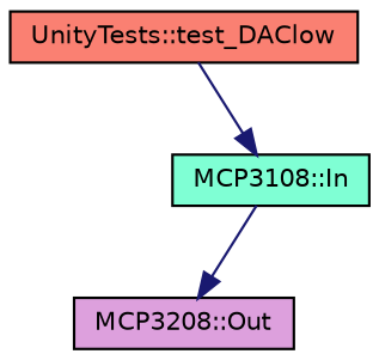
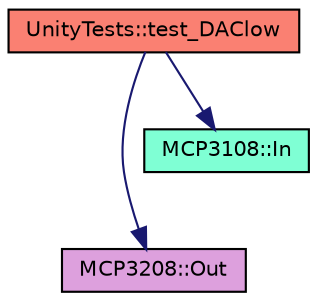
  digraph {
    rankdir=TB
    node [color=black fontname=Helvetica fontsize=10 shape=record style=filled]
    edge [color=midnightblue fontname=Helvetica fontsize=10 labelfontname=Helvetica labelfontsize=10 style=solid]
    n1 [fillcolor=salmon fontcolor=black height=0.2 label="UnityTests::test_DAClow" width=0.4]
    n2 [fillcolor=plum height=0.2 label="MCP3208::Out" width=0.4]
    n3 [fillcolor=aquamarine height=0.2 label="MCP3108::In" width=0.4]
-   n3 -> n2
+   n1 -> n2
    n1 -> n3
  }
